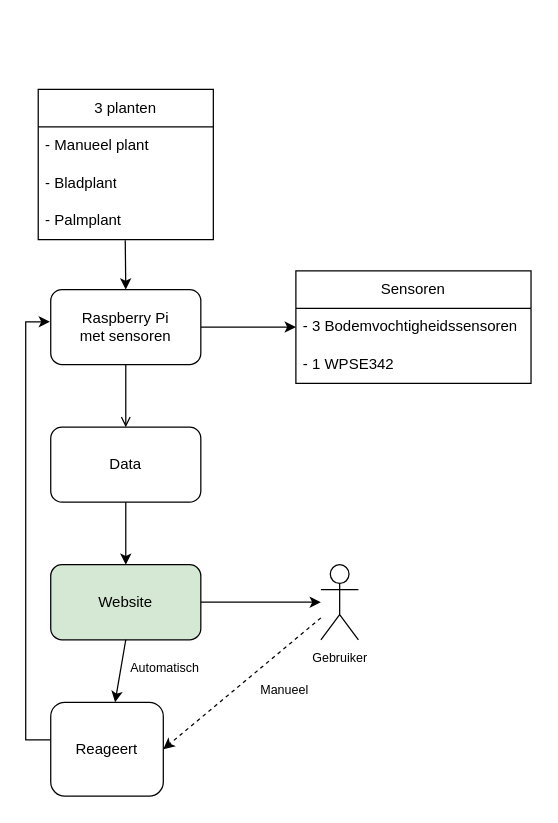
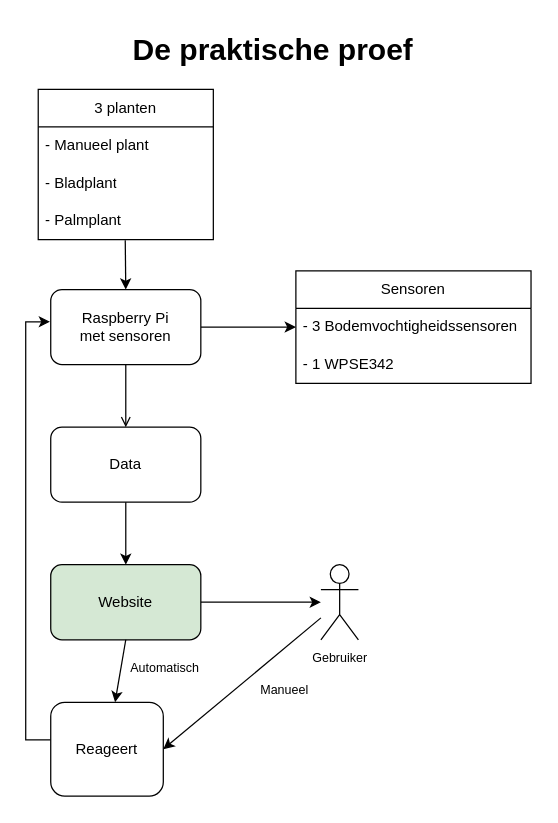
  <mxCell id="0" />
  <mxCell id="1" parent="0" />
  <mxCell id="2" value="3 planten" style="swimlane;fontStyle=0;childLayout=stackLayout;horizontal=1;startSize=30;horizontalStack=0;resizeParent=1;resizeParentMax=0;resizeLast=0;collapsible=1;marginBottom=0;whiteSpace=wrap;html=1;" vertex="1" parent="1"><mxGeometry x="30" y="71" width="140" height="120" as="geometry" /></mxCell>
  <mxCell id="3" value="&lt;span style=&quot;background-color: initial;&quot;&gt;- Manueel plant&lt;/span&gt;" style="text;strokeColor=none;fillColor=none;align=left;verticalAlign=middle;spacingLeft=4;spacingRight=4;overflow=hidden;points=[[0,0.5],[1,0.5]];portConstraint=eastwest;rotatable=0;whiteSpace=wrap;html=1;" vertex="1" parent="2"><mxGeometry y="30" width="140" height="30" as="geometry" /></mxCell>
  <mxCell id="4" value="- Bladplant" style="text;strokeColor=none;fillColor=none;align=left;verticalAlign=middle;spacingLeft=4;spacingRight=4;overflow=hidden;points=[[0,0.5],[1,0.5]];portConstraint=eastwest;rotatable=0;whiteSpace=wrap;html=1;" vertex="1" parent="2"><mxGeometry y="60" width="140" height="30" as="geometry" /></mxCell>
  <mxCell id="5" value="- Palmplant" style="text;strokeColor=none;fillColor=none;align=left;verticalAlign=middle;spacingLeft=4;spacingRight=4;overflow=hidden;points=[[0,0.5],[1,0.5]];portConstraint=eastwest;rotatable=0;whiteSpace=wrap;html=1;" vertex="1" parent="2"><mxGeometry y="90" width="140" height="30" as="geometry" /></mxCell>
+ <mxCell id="6" value="&lt;h1&gt;De praktische proef&lt;/h1&gt;" style="text;html=1;strokeColor=none;fillColor=none;spacing=5;spacingTop=-20;whiteSpace=wrap;overflow=hidden;rounded=0;align=center;" vertex="1" parent="1"><mxGeometry x="98" y="20" width="240" height="40" as="geometry" /></mxCell>
  <mxCell id="7" value="" style="endArrow=classic;html=1;rounded=0;exitX=0.497;exitY=1.018;exitDx=0;exitDy=0;exitPerimeter=0;entryX=0.5;entryY=0;entryDx=0;entryDy=0;" edge="1" parent="1" source="5" target="9"><mxGeometry width="50" height="50" relative="1" as="geometry"><mxPoint x="100" y="201" as="sourcePoint" /><mxPoint x="99.819" y="231" as="targetPoint" /></mxGeometry></mxCell>
  <mxCell id="8" style="edgeStyle=orthogonalEdgeStyle;rounded=0;orthogonalLoop=1;jettySize=auto;html=1;entryX=0;entryY=0.5;entryDx=0;entryDy=0;fontSize=12;" edge="1" parent="1" source="9" target="17"><mxGeometry relative="1" as="geometry" /></mxCell>
  <mxCell id="9" value="&lt;font style=&quot;border-color: var(--border-color); font-size: 12px;&quot;&gt;Raspberry Pi&lt;br&gt;met sensoren&lt;/font&gt;" style="rounded=1;whiteSpace=wrap;html=1;" vertex="1" parent="1"><mxGeometry x="40" y="231" width="120" height="60" as="geometry" /></mxCell>
  <mxCell id="10" value="&lt;font style=&quot;font-size: 12px;&quot;&gt;Data&lt;br&gt;&lt;/font&gt;" style="rounded=1;whiteSpace=wrap;html=1;fontSize=5;" vertex="1" parent="1"><mxGeometry x="40" y="341" width="120" height="60" as="geometry" /></mxCell>
  <mxCell id="11" value="" style="endArrow=open;html=1;rounded=0;fontSize=5;exitX=0.5;exitY=1;exitDx=0;exitDy=0;" edge="1" parent="1" source="9" target="10"><mxGeometry width="50" height="50" relative="1" as="geometry"><mxPoint x="86" y="361" as="sourcePoint" /><mxPoint x="136" y="311" as="targetPoint" /></mxGeometry></mxCell>
  <mxCell id="12" style="edgeStyle=orthogonalEdgeStyle;rounded=0;orthogonalLoop=1;jettySize=auto;html=1;fontSize=12;" edge="1" parent="1" source="13" target="15"><mxGeometry relative="1" as="geometry" /></mxCell>
  <mxCell id="13" value="&lt;font style=&quot;font-size: 12px;&quot;&gt;Website&lt;br&gt;&lt;/font&gt;" style="rounded=1;whiteSpace=wrap;html=1;fontSize=5;fillColor=#d5e8d4;" vertex="1" parent="1"><mxGeometry x="40" y="451" width="120" height="60" as="geometry" /></mxCell>
  <mxCell id="14" value="" style="endArrow=classic;html=1;rounded=0;fontSize=5;exitX=0.5;exitY=1;exitDx=0;exitDy=0;" edge="1" parent="1" target="13"><mxGeometry width="50" height="50" relative="1" as="geometry"><mxPoint x="100" y="401" as="sourcePoint" /><mxPoint x="136" y="421" as="targetPoint" /></mxGeometry></mxCell>
  <mxCell id="15" value="&lt;font style=&quot;font-size: 10px;&quot;&gt;Gebruiker&lt;/font&gt;" style="shape=umlActor;verticalLabelPosition=bottom;verticalAlign=top;html=1;outlineConnect=0;fontSize=12;" vertex="1" parent="1"><mxGeometry x="256" y="451" width="30" height="60" as="geometry" /></mxCell>
  <mxCell id="16" value="Sensoren" style="swimlane;fontStyle=0;childLayout=stackLayout;horizontal=1;startSize=30;horizontalStack=0;resizeParent=1;resizeParentMax=0;resizeLast=0;collapsible=1;marginBottom=0;whiteSpace=wrap;html=1;" vertex="1" parent="1"><mxGeometry x="236" y="216" width="188" height="90" as="geometry" /></mxCell>
  <mxCell id="17" value="&lt;span style=&quot;background-color: initial;&quot;&gt;- 3 Bodemvochtigheidssensoren&lt;/span&gt;" style="text;strokeColor=none;fillColor=none;align=left;verticalAlign=middle;spacingLeft=4;spacingRight=4;overflow=hidden;points=[[0,0.5],[1,0.5]];portConstraint=eastwest;rotatable=0;whiteSpace=wrap;html=1;" vertex="1" parent="16"><mxGeometry y="30" width="188" height="30" as="geometry" /></mxCell>
  <mxCell id="18" value="- 1 WPSE342" style="text;strokeColor=none;fillColor=none;align=left;verticalAlign=middle;spacingLeft=4;spacingRight=4;overflow=hidden;points=[[0,0.5],[1,0.5]];portConstraint=eastwest;rotatable=0;whiteSpace=wrap;html=1;" vertex="1" parent="16"><mxGeometry y="60" width="188" height="30" as="geometry" /></mxCell>
  <mxCell id="19" style="edgeStyle=orthogonalEdgeStyle;rounded=0;orthogonalLoop=1;jettySize=auto;html=1;fontSize=10;" edge="1" parent="1" source="20"><mxGeometry relative="1" as="geometry"><mxPoint x="39.379" y="256.768" as="targetPoint" /><Array as="points"><mxPoint x="20" y="591" /><mxPoint x="20" y="257" /></Array></mxGeometry></mxCell>
  <mxCell id="20" value="&lt;font style=&quot;font-size: 12px;&quot;&gt;Reageert&lt;br&gt;&lt;/font&gt;" style="rounded=1;whiteSpace=wrap;html=1;fontSize=5;" vertex="1" parent="1"><mxGeometry x="40" y="561" width="90" height="75" as="geometry" /></mxCell>
  <mxCell id="21" value="" style="endArrow=classic;html=1;rounded=0;fontSize=5;exitX=0.5;exitY=1;exitDx=0;exitDy=0;" edge="1" parent="1" target="20"><mxGeometry width="50" height="50" relative="1" as="geometry"><mxPoint x="100" y="511" as="sourcePoint" /><mxPoint x="136" y="531" as="targetPoint" /></mxGeometry></mxCell>
- <mxCell id="22" value="" style="endArrow=classic;html=1;rounded=0;fontSize=12;entryX=1;entryY=0.5;entryDx=0;entryDy=0;dashed=1;" edge="1" parent="1" source="15" target="20"><mxGeometry width="50" height="50" relative="1" as="geometry"><mxPoint x="226" y="531" as="sourcePoint" /><mxPoint x="286" y="581" as="targetPoint" /></mxGeometry></mxCell>
+ <mxCell id="22" value="" style="endArrow=classic;html=1;rounded=0;fontSize=12;entryX=1;entryY=0.5;entryDx=0;entryDy=0;" edge="1" parent="1" source="15" target="20"><mxGeometry width="50" height="50" relative="1" as="geometry"><mxPoint x="226" y="531" as="sourcePoint" /><mxPoint x="286" y="581" as="targetPoint" /></mxGeometry></mxCell>
  <mxCell id="23" value="&lt;font style=&quot;font-size: 10px;&quot;&gt;Automatisch&lt;/font&gt;" style="text;html=1;align=left;verticalAlign=middle;resizable=0;points=[];autosize=1;strokeColor=none;fillColor=none;fontSize=12;" vertex="1" parent="1"><mxGeometry x="102" y="520" width="73" height="26" as="geometry" /></mxCell>
  <mxCell id="24" value="Manueel" style="text;html=1;align=left;verticalAlign=middle;resizable=0;points=[];autosize=1;strokeColor=none;fillColor=none;fontSize=10;" vertex="1" parent="1"><mxGeometry x="206" y="536" width="60" height="30" as="geometry" /></mxCell>
